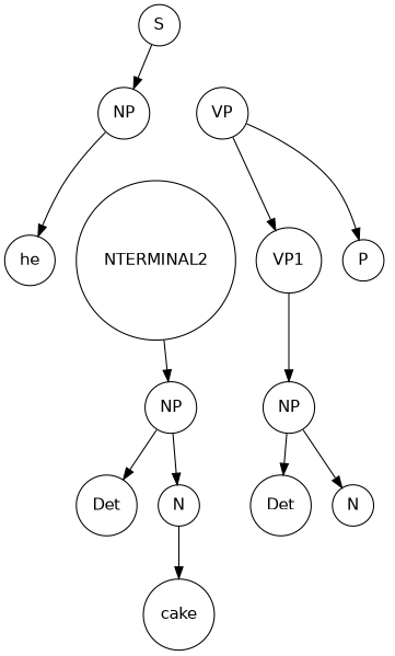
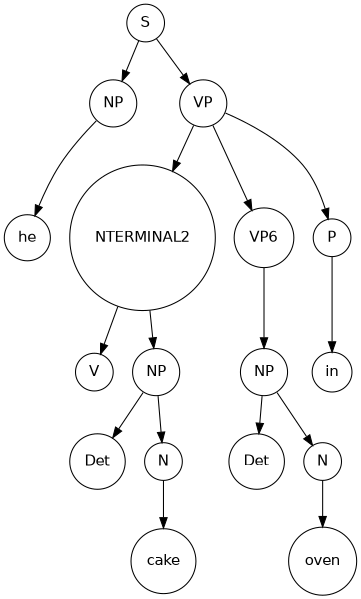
  digraph {
    fontname="DejaVu Sans"
    rankdir=UD
    node [fontname="DejaVu Sans" shape=circle]
    edge [fontname="DejaVu Sans"]
    n1 [label=S]
    n2 [label=NP]
    n3 [label=VP]
    n4 [label=he]
    n5 [label=NTERMINAL2]
-   n6 [label=VP1]
+   n6 [label=VP6]
    n7 [label=P]
+   n8 [label=V]
    n9 [label=NP]
    n10 [label=NP]
    n11 [label=Det]
    n12 [label=N]
    n13 [label=cake]
+   n14 [label=in]
    n15 [label=Det]
    n16 [label=N]
+   n17 [label=oven]
    n1 -> n2
+   n1 -> n3
    n2 -> n4
+   n3 -> n5
    n3 -> n6
    n3 -> n7
+   n5 -> n8
    n5 -> n9
    n6 -> n10
+   n7 -> n14
    n9 -> n11
    n9 -> n12
    n10 -> n15
    n10 -> n16
    n12 -> n13
+   n16 -> n17
  }
